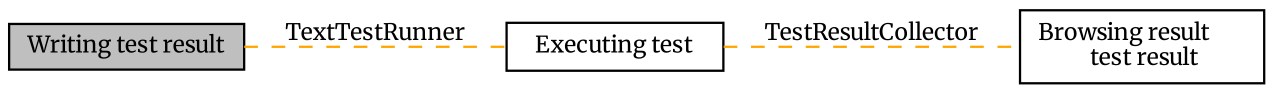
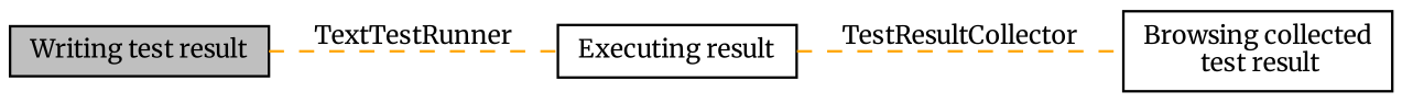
  digraph {
    fontname=Merriweather
    rankdir=LR
    node [color=black fillcolor=white fontname=Merriweather fontsize=10 shape=record style=filled]
    edge [color=orange dir=none fontname=Merriweather fontsize=10 labelfontname=Helvetica labelfontsize=10 shape=plaintext style=dashed]
    n1 [fillcolor=grey75 fontcolor=black height=0.2 label="Writing test result" width=0.4]
-   n2 [height=0.2 label="Executing test" width=0.4]
-   n3 [height=0.2 label="Browsing result\l test result" width=0.4]
+   n2 [height=0.2 label="Executing result" width=0.4]
+   n3 [height=0.2 label="Browsing collected\l test result" width=0.4]
    n1 -> n2 [label=TextTestRunner]
    n2 -> n3 [label=TestResultCollector]
  }
